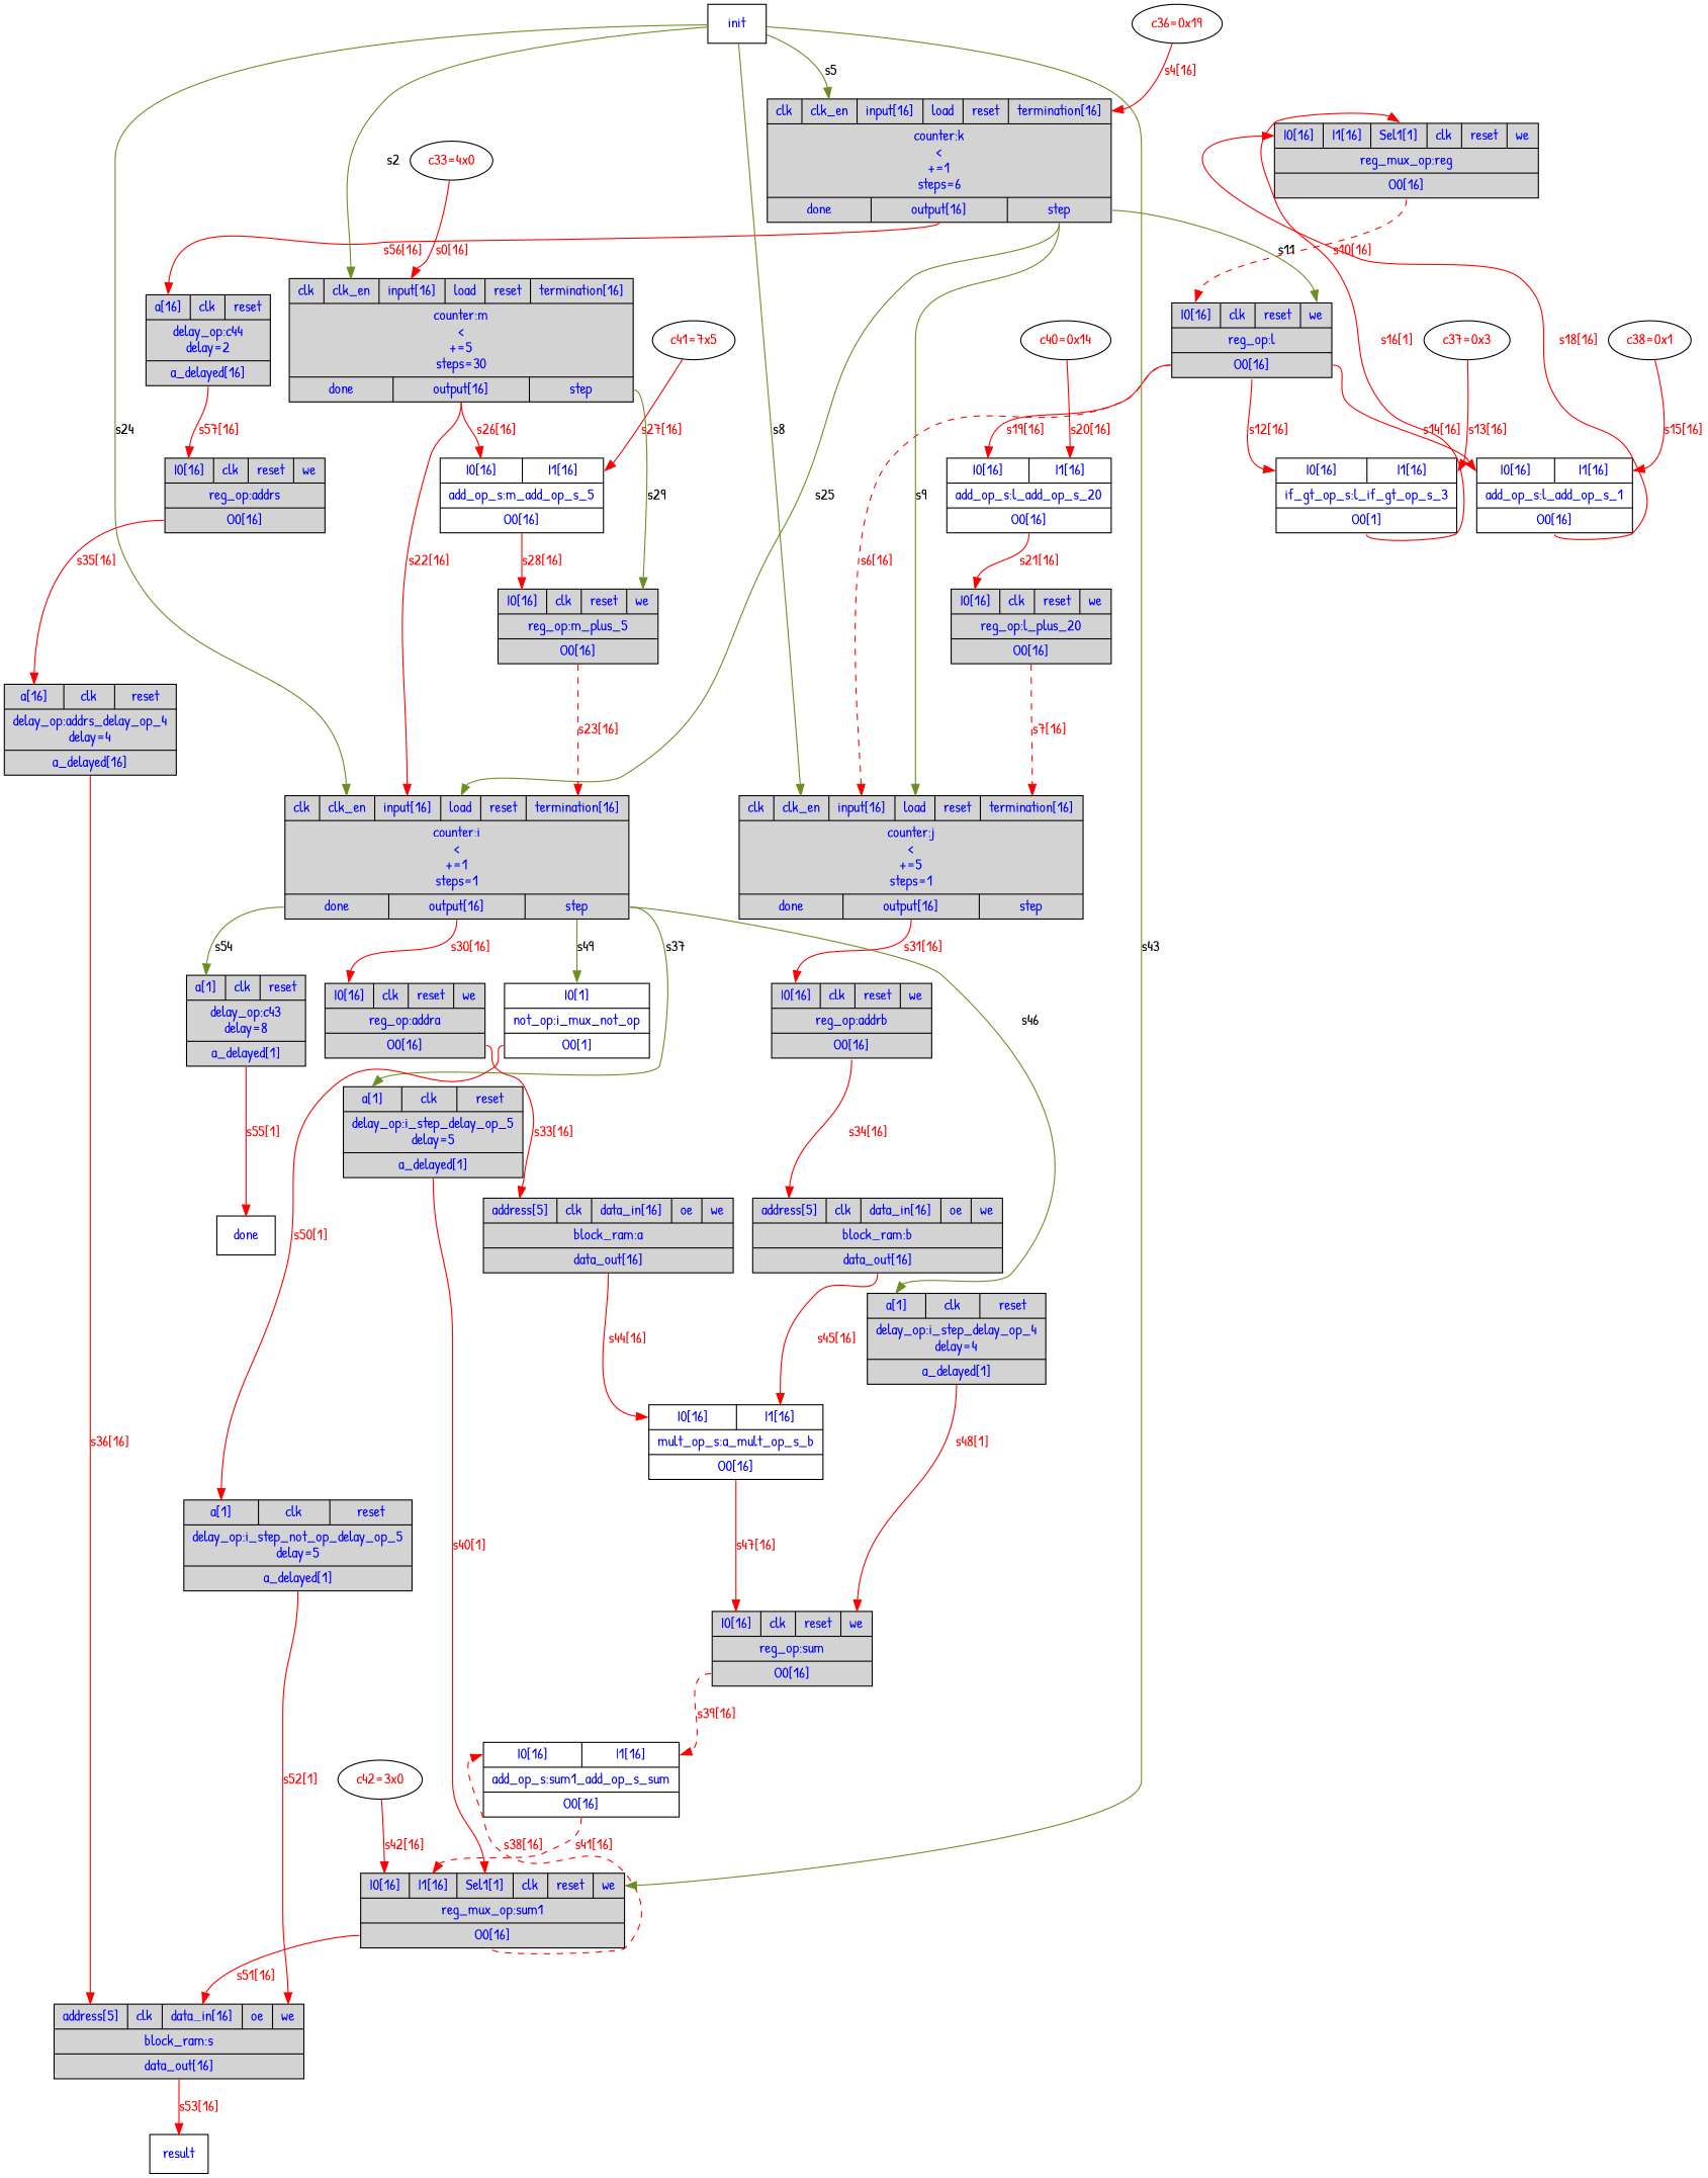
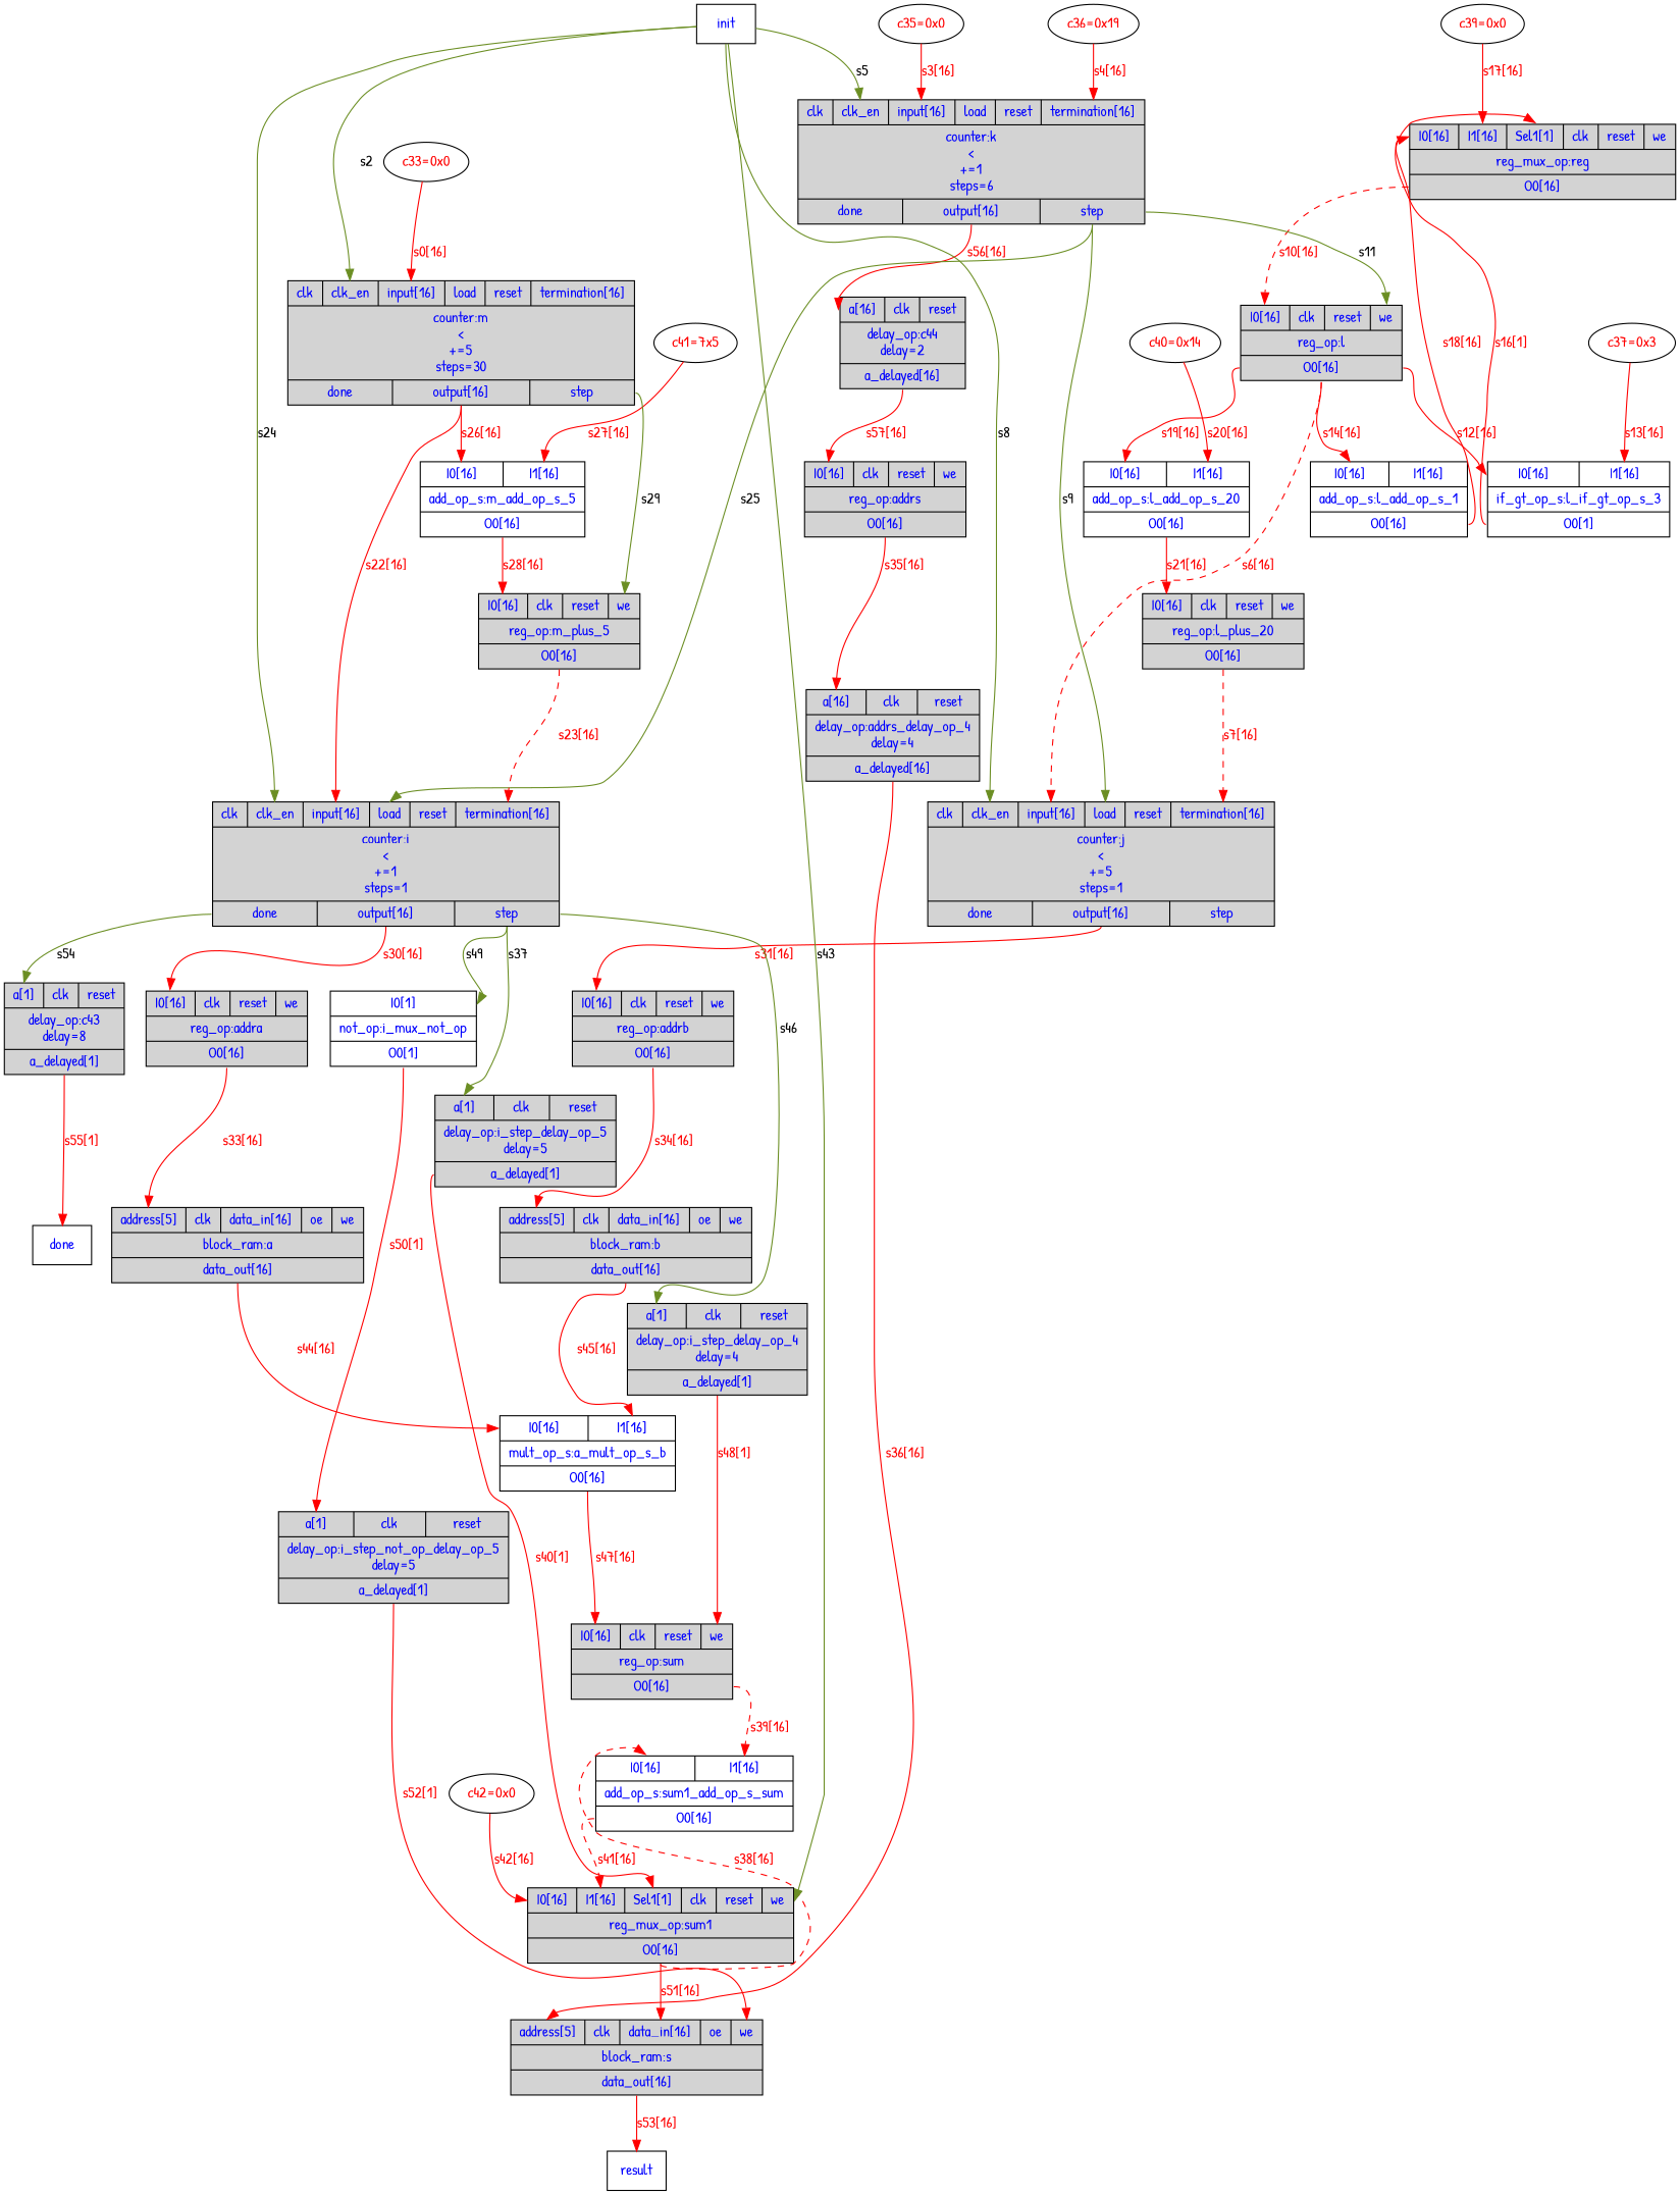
  digraph {
    fontname="Patrick Hand"
    node [fillcolor=lightgray fontcolor=blue fontname="Patrick Hand" shape=record style=filled]
    edge [color=red fontcolor=red fontname="Patrick Hand" headport=I0 tailport=O0]
    n1 [label="{{<I0>I0[16]|<I1>I1[16]|<Sel1>Sel1[1]|<clk>clk|<reset>reset|<we>we}|reg_mux_op:reg|{<O0>O0[16]}}"]
    n2 [label="{{<I0>I0[16]|<clk>clk|<reset>reset|<we>we}|reg_op:l|{<O0>O0[16]}}"]
    n3 [label="{{<clk>clk|<clk_en>clk_en|<input>input[16]|<load>load|<reset>reset|<termination>termination[16]}|counter:j\n\<\n+=5\nsteps=1|{<done>done|<output>output[16]|<step>step}}"]
    n4 [label="{{<I0>I0[16]|<I1>I1[16]}|add_op_s:l_add_op_s_20|{<O0>O0[16]}}" fillcolor="" style=""]
    n5 [label="{{<I0>I0[16]|<I1>I1[16]}|if_gt_op_s:l_if_gt_op_s_3|{<O0>O0[1]}}" fillcolor="" style=""]
    n6 [label="{{<I0>I0[16]|<I1>I1[16]}|add_op_s:l_add_op_s_1|{<O0>O0[16]}}" fillcolor="" style=""]
    n7 [label="{{<a>a[1]|<clk>clk|<reset>reset}|delay_op:i_step_delay_op_5\ndelay=5|{<a_delayed>a_delayed[1]}}"]
    n8 [label="{{<I0>I0[16]|<I1>I1[16]|<Sel1>Sel1[1]|<clk>clk|<reset>reset|<we>we}|reg_mux_op:sum1|{<O0>O0[16]}}"]
    n9 [label="{{<I0>I0[16]|<I1>I1[16]}|add_op_s:sum1_add_op_s_sum|{<O0>O0[16]}}" fillcolor="" style=""]
    n10 [label="{{<address>address[5]|<clk>clk|<data_in>data_in[16]|<oe>oe|<we>we}|block_ram:s|{<data_out>data_out[16]}}"]
    n11 [label="{{<clk>clk|<clk_en>clk_en|<input>input[16]|<load>load|<reset>reset|<termination>termination[16]}|counter:k\n\<\n+=1\nsteps=6|{<done>done|<output>output[16]|<step>step}}"]
    n12 [label="{{<a>a[16]|<clk>clk|<reset>reset}|delay_op:c44\ndelay=2|{<a_delayed>a_delayed[16]}}"]
    n13 [label="{{<clk>clk|<clk_en>clk_en|<input>input[16]|<load>load|<reset>reset|<termination>termination[16]}|counter:i\n\<\n+=1\nsteps=1|{<done>done|<output>output[16]|<step>step}}"]
    n14 [label="{{<I0>I0[16]|<clk>clk|<reset>reset|<we>we}|reg_op:addrs|{<O0>O0[16]}}"]
    n15 [label="{{<a>a[1]|<clk>clk|<reset>reset}|delay_op:i_step_delay_op_4\ndelay=4|{<a_delayed>a_delayed[1]}}"]
    n16 [label="{{<I0>I0[1]}|not_op:i_mux_not_op|{<O0>O0[1]}}" fillcolor="" style=""]
    n17 [label="{{<a>a[1]|<clk>clk|<reset>reset}|delay_op:c43\ndelay=8|{<a_delayed>a_delayed[1]}}"]
    n18 [label="{{<I0>I0[16]|<clk>clk|<reset>reset|<we>we}|reg_op:addra|{<O0>O0[16]}}"]
    n19 [label="{{<I0>I0[16]|<clk>clk|<reset>reset|<we>we}|reg_op:addrb|{<O0>O0[16]}}"]
    n20 [label="{{<a>a[16]|<clk>clk|<reset>reset}|delay_op:addrs_delay_op_4\ndelay=4|{<a_delayed>a_delayed[16]}}"]
    n21 [fontcolor=red label="c40=0x14" fillcolor="" shape="" style=""]
    n22 [label="{{<I0>I0[16]|<clk>clk|<reset>reset|<we>we}|reg_op:l_plus_20|{<O0>O0[16]}}"]
    n23 [fontcolor=red label="c37=0x3" fillcolor="" shape="" style=""]
    n24 [fontcolor=red label="c41=7x5" fillcolor="" shape="" style=""]
    n25 [label="{{<I0>I0[16]|<I1>I1[16]}|add_op_s:m_add_op_s_5|{<O0>O0[16]}}" fillcolor="" style=""]
    n26 [label="{{<I0>I0[16]|<clk>clk|<reset>reset|<we>we}|reg_op:m_plus_5|{<O0>O0[16]}}"]
    n27 [label="{{<I0>I0[16]|<clk>clk|<reset>reset|<we>we}|reg_op:sum|{<O0>O0[16]}}"]
    n28 [label="{{<clk>clk|<clk_en>clk_en|<input>input[16]|<load>load|<reset>reset|<termination>termination[16]}|counter:m\n\<\n+=5\nsteps=30|{<done>done|<output>output[16]|<step>step}}"]
    n29 [label="{{<I0>I0[16]|<I1>I1[16]}|mult_op_s:a_mult_op_s_b|{<O0>O0[16]}}" fillcolor="" style=""]
-   n30 [fontcolor=red label="c33=4x0" fillcolor="" shape="" style=""]
+   n30 [fontcolor=red label="c33=0x0" fillcolor="" shape="" style=""]
    n31 [label=result shape=msquare fillcolor="" style=""]
    n32 [label=init shape=msquare fillcolor="" style=""]
    n33 [label="{{<address>address[5]|<clk>clk|<data_in>data_in[16]|<oe>oe|<we>we}|block_ram:b|{<data_out>data_out[16]}}"]
    n34 [label="{{<a>a[1]|<clk>clk|<reset>reset}|delay_op:i_step_not_op_delay_op_5\ndelay=5|{<a_delayed>a_delayed[1]}}"]
-   n36 [fontcolor=red label="c38=0x1" fillcolor="" shape="" style=""]
+   n35 [fontcolor=red label="c35=0x0" fillcolor="" shape="" style=""]
    n37 [label=done shape=msquare fillcolor="" style=""]
-   n38 [fontcolor=red label="c42=3x0" fillcolor="" shape="" style=""]
+   n38 [fontcolor=red label="c42=0x0" fillcolor="" shape="" style=""]
+   n39 [fontcolor=red label="c39=0x0" fillcolor="" shape="" style=""]
    n40 [label="{{<address>address[5]|<clk>clk|<data_in>data_in[16]|<oe>oe|<we>we}|block_ram:a|{<data_out>data_out[16]}}"]
    n41 [fontcolor=red label="c36=0x19" fillcolor="" shape="" style=""]
    n1 -> n2 [label="s10[16]" style=dashed]
    n2 -> n3 [headport=input label="s6[16]" style=dashed]
    n2 -> n4 [label="s19[16]"]
    n2 -> n5 [label="s12[16]"]
    n2 -> n6 [label="s14[16]"]
    n3 -> n19 [label="s31[16]" tailport=output]
    n4 -> n22 [label="s21[16]"]
    n5 -> n1 [headport=Sel1 label="s16[1]"]
    n6 -> n1 [label="s18[16]"]
    n7 -> n8 [headport=Sel1 label="s40[1]" tailport=a_delayed]
    n8 -> n9 [label="s38[16]" style=dashed]
    n8 -> n10 [headport=data_in label="s51[16]"]
    n9 -> n8 [headport=I1 label="s41[16]" style=dashed]
    n10 -> n31 [label="s53[16]" tailport=data_out]
    n11 -> n2 [color=olivedrab headport=we label=s11 tailport=step fontcolor=""]
    n11 -> n3 [color=olivedrab headport=load label=s9 tailport=step fontcolor=""]
    n11 -> n12 [headport=a label="s56[16]" tailport=output]
    n11 -> n13 [color=olivedrab headport=load label=s25 tailport=step fontcolor=""]
    n12 -> n14 [label="s57[16]" tailport=a_delayed]
    n13 -> n7 [color=olivedrab headport=a label=s37 tailport=step fontcolor=""]
    n13 -> n15 [color=olivedrab headport=a label=s46 tailport=step fontcolor=""]
    n13 -> n16 [color=olivedrab label=s49 tailport=step fontcolor=""]
    n13 -> n17 [color=olivedrab headport=a label=s54 tailport=done fontcolor=""]
    n13 -> n18 [label="s30[16]" tailport=output]
    n14 -> n20 [headport=a label="s35[16]"]
    n15 -> n27 [headport=we label="s48[1]" tailport=a_delayed]
    n16 -> n34 [headport=a label="s50[1]"]
    n17 -> n37 [label="s55[1]" tailport=a_delayed]
    n18 -> n40 [headport=address label="s33[16]"]
    n19 -> n33 [headport=address label="s34[16]"]
    n20 -> n10 [headport=address label="s36[16]" tailport=a_delayed]
    n21 -> n4 [headport=I1 label="s20[16]"]
    n22 -> n3 [headport=termination label="s7[16]" style=dashed]
    n23 -> n5 [headport=I1 label="s13[16]"]
    n24 -> n25 [headport=I1 label="s27[16]"]
    n25 -> n26 [label="s28[16]"]
    n26 -> n13 [headport=termination label="s23[16]" style=dashed]
    n27 -> n9 [headport=I1 label="s39[16]" style=dashed]
    n28 -> n13 [headport=input label="s22[16]" tailport=output]
    n28 -> n25 [label="s26[16]" tailport=output]
    n28 -> n26 [color=olivedrab headport=we label=s29 tailport=step fontcolor=""]
    n29 -> n27 [label="s47[16]"]
    n30 -> n28 [headport=input label="s0[16]"]
    n32 -> n3 [color=olivedrab headport=clk_en label=s8 fontcolor=""]
    n32 -> n8 [color=olivedrab headport=we label=s43 fontcolor=""]
    n32 -> n11 [color=olivedrab headport=clk_en label=s5 fontcolor=""]
    n32 -> n13 [color=olivedrab headport=clk_en label=s24 fontcolor=""]
    n32 -> n28 [color=olivedrab headport=clk_en label=s2 fontcolor=""]
    n33 -> n29 [headport=I1 label="s45[16]" tailport=data_out]
    n34 -> n10 [headport=we label="s52[1]" tailport=a_delayed]
-   n36 -> n6 [headport=I1 label="s15[16]"]
+   n35 -> n11 [headport=input label="s3[16]"]
    n38 -> n8 [label="s42[16]"]
+   n39 -> n1 [headport=I1 label="s17[16]"]
    n40 -> n29 [label="s44[16]" tailport=data_out]
    n41 -> n11 [headport=termination label="s4[16]"]
  }
